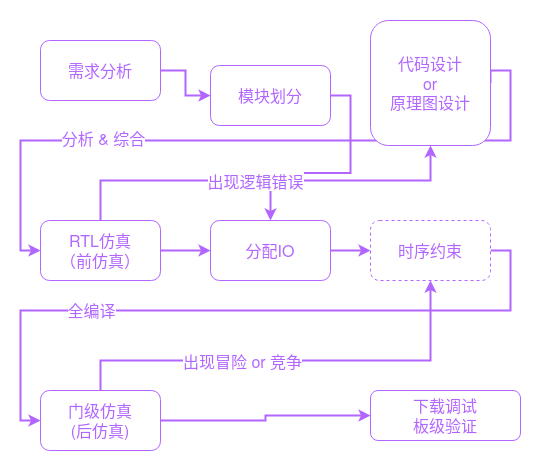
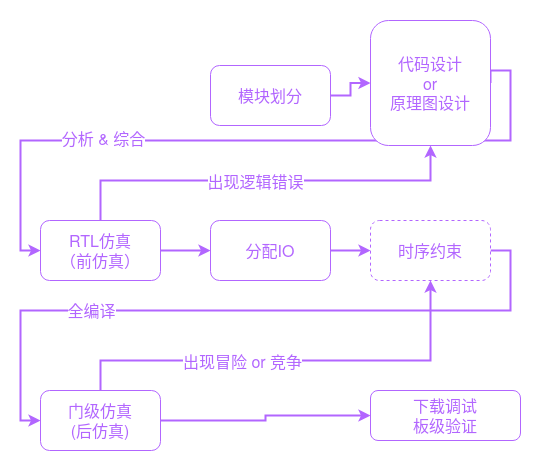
  <mxCell id="0" />
  <mxCell id="1" parent="0" />
- <mxCell id="2" style="edgeStyle=orthogonalEdgeStyle;rounded=0;orthogonalLoop=1;jettySize=auto;html=1;exitX=1;exitY=0.5;exitDx=0;exitDy=0;entryX=0;entryY=0.5;entryDx=0;entryDy=0;fontColor=#000000;strokeColor=#B266FF;strokeWidth=2;" edge="1" parent="1" source="3" target="5"><mxGeometry relative="1" as="geometry" /></mxCell>
- <mxCell id="3" value="&lt;span style=&quot;font-family: &amp;quot;helvetica neue&amp;quot;, helvetica, arial, sans-serif; font-size: 16px; text-align: left;&quot;&gt;需求分析&lt;/span&gt;" style="rounded=1;whiteSpace=wrap;html=1;labelBackgroundColor=none;labelBorderColor=none;fontColor=#B266FF;strokeColor=#B266FF;" vertex="1" parent="1"><mxGeometry x="40" y="40" width="120" height="60" as="geometry" /></mxCell>
- <mxCell id="4" style="edgeStyle=orthogonalEdgeStyle;rounded=0;orthogonalLoop=1;jettySize=auto;html=1;exitX=1;exitY=0.5;exitDx=0;exitDy=0;fontColor=#000000;strokeColor=#B266FF;strokeWidth=2;" edge="1" parent="1" source="5" target="10"><mxGeometry relative="1" as="geometry" /></mxCell>
+ <mxCell id="4" style="edgeStyle=orthogonalEdgeStyle;rounded=0;orthogonalLoop=1;jettySize=auto;html=1;exitX=1;exitY=0.5;exitDx=0;exitDy=0;entryX=0;entryY=0.5;entryDx=0;entryDy=0;fontColor=#000000;strokeColor=#B266FF;strokeWidth=2;" edge="1" parent="1" source="5" target="8"><mxGeometry relative="1" as="geometry" /></mxCell>
  <mxCell id="5" value="&lt;span style=&quot;font-family: &amp;quot;helvetica neue&amp;quot;, helvetica, arial, sans-serif; font-size: 16px; text-align: left;&quot;&gt;模块划分&lt;/span&gt;" style="rounded=1;whiteSpace=wrap;html=1;labelBackgroundColor=none;labelBorderColor=none;fontColor=#B266FF;strokeColor=#B266FF;" vertex="1" parent="1"><mxGeometry x="210" y="65" width="120" height="60" as="geometry" /></mxCell>
  <mxCell id="6" style="edgeStyle=orthogonalEdgeStyle;rounded=0;orthogonalLoop=1;jettySize=auto;html=1;exitX=1;exitY=0.5;exitDx=0;exitDy=0;entryX=0;entryY=0.5;entryDx=0;entryDy=0;labelBackgroundColor=#ffffff;strokeColor=#B266FF;strokeWidth=2;" edge="1" parent="1" source="8" target="19"><mxGeometry relative="1" as="geometry"><Array as="points"><mxPoint x="510" y="70" /><mxPoint x="510" y="140" /><mxPoint x="20" y="140" /><mxPoint x="20" y="250" /></Array></mxGeometry></mxCell>
  <mxCell id="7" value="&lt;span style=&quot;font-family: &amp;quot;helvetica neue&amp;quot; , &amp;quot;helvetica&amp;quot; , &amp;quot;arial&amp;quot; , sans-serif ; font-size: 16px ; text-align: left&quot;&gt;分析 &amp;amp; 综合&lt;/span&gt;" style="edgeLabel;html=1;align=center;verticalAlign=middle;resizable=0;points=[];labelBackgroundColor=#FFFFFF;fontColor=#B266FF;" vertex="1" connectable="0" parent="6"><mxGeometry x="0.545" y="-3" relative="1" as="geometry"><mxPoint x="48.33" as="offset" /></mxGeometry></mxCell>
  <mxCell id="8" value="&lt;span style=&quot;font-family: &amp;quot;helvetica neue&amp;quot;, helvetica, arial, sans-serif; font-size: 16px; text-align: left;&quot;&gt;代码设计&lt;br&gt;or&lt;br&gt;原理图设计&lt;/span&gt;" style="rounded=1;whiteSpace=wrap;html=1;labelBackgroundColor=none;labelBorderColor=none;fontColor=#B266FF;strokeColor=#B266FF;" vertex="1" parent="1"><mxGeometry x="370" y="20" width="120" height="125" as="geometry" /></mxCell>
  <mxCell id="9" style="edgeStyle=orthogonalEdgeStyle;rounded=0;orthogonalLoop=1;jettySize=auto;html=1;exitX=1;exitY=0.5;exitDx=0;exitDy=0;entryX=0;entryY=0.5;entryDx=0;entryDy=0;fontColor=#000000;strokeColor=#B266FF;strokeWidth=2;" edge="1" parent="1" source="10" target="22"><mxGeometry relative="1" as="geometry" /></mxCell>
  <mxCell id="10" value="&lt;span style=&quot;font-family: &amp;quot;helvetica neue&amp;quot;, helvetica, arial, sans-serif; font-size: 16px; text-align: left;&quot;&gt;分配IO&lt;/span&gt;" style="rounded=1;whiteSpace=wrap;html=1;labelBackgroundColor=none;labelBorderColor=none;fontColor=#B266FF;strokeColor=#B266FF;" vertex="1" parent="1"><mxGeometry x="210" y="220" width="120" height="60" as="geometry" /></mxCell>
  <mxCell id="11" style="edgeStyle=orthogonalEdgeStyle;rounded=0;orthogonalLoop=1;jettySize=auto;html=1;exitX=1;exitY=0.5;exitDx=0;exitDy=0;entryX=0;entryY=0.5;entryDx=0;entryDy=0;fontColor=#000000;strokeColor=#B266FF;strokeWidth=2;" edge="1" parent="1" source="14" target="23"><mxGeometry relative="1" as="geometry" /></mxCell>
  <mxCell id="12" style="edgeStyle=orthogonalEdgeStyle;rounded=0;orthogonalLoop=1;jettySize=auto;html=1;exitX=0.5;exitY=0;exitDx=0;exitDy=0;entryX=0.5;entryY=1;entryDx=0;entryDy=0;fontColor=#000000;strokeColor=#B266FF;strokeWidth=2;" edge="1" parent="1" source="14" target="22"><mxGeometry relative="1" as="geometry"><Array as="points"><mxPoint x="100" y="360" /><mxPoint x="430" y="360" /></Array></mxGeometry></mxCell>
  <mxCell id="13" value="&lt;span style=&quot;font-family: &amp;quot;helvetica neue&amp;quot; , &amp;quot;helvetica&amp;quot; , &amp;quot;arial&amp;quot; , sans-serif ; font-size: 16px ; text-align: left&quot;&gt;出现冒险 or 竞争&lt;/span&gt;" style="edgeLabel;html=1;align=center;verticalAlign=middle;resizable=0;points=[];fontSize=11;labelBackgroundColor=#ffffff;fontColor=#B266FF;" vertex="1" connectable="0" parent="12"><mxGeometry x="-0.188" relative="1" as="geometry"><mxPoint x="-7.33" as="offset" /></mxGeometry></mxCell>
  <mxCell id="14" value="&lt;span style=&quot;font-family: &amp;quot;helvetica neue&amp;quot;, helvetica, arial, sans-serif; font-size: 16px; text-align: left;&quot;&gt;门级仿真&lt;br&gt;(后仿真)&lt;br&gt;&lt;/span&gt;" style="rounded=1;whiteSpace=wrap;html=1;labelBackgroundColor=none;labelBorderColor=none;fontColor=#B266FF;strokeColor=#B266FF;" vertex="1" parent="1"><mxGeometry x="40" y="390" width="120" height="60" as="geometry" /></mxCell>
  <mxCell id="15" style="edgeStyle=orthogonalEdgeStyle;rounded=0;orthogonalLoop=1;jettySize=auto;html=1;exitX=1;exitY=0.5;exitDx=0;exitDy=0;entryX=0;entryY=0.5;entryDx=0;entryDy=0;fontColor=#000000;strokeColor=#B266FF;strokeWidth=2;" edge="1" parent="1" source="19" target="10"><mxGeometry relative="1" as="geometry" /></mxCell>
  <mxCell id="16" style="edgeStyle=orthogonalEdgeStyle;rounded=0;orthogonalLoop=1;jettySize=auto;html=1;exitX=0.5;exitY=0;exitDx=0;exitDy=0;entryX=0.5;entryY=1;entryDx=0;entryDy=0;labelBackgroundColor=#ffffff;strokeColor=#B266FF;strokeWidth=2;fontSize=11;fontColor=#B266FF;" edge="1" parent="1" source="19" target="8"><mxGeometry relative="1" as="geometry"><Array as="points"><mxPoint x="100" y="180" /><mxPoint x="430" y="180" /></Array></mxGeometry></mxCell>
  <mxCell id="17" value="&lt;span style=&quot;color: rgba(0 , 0 , 0 , 0) ; font-family: monospace ; font-size: 0px ; background-color: rgb(248 , 249 , 250)&quot;&gt;%3CmxGraphModel%3E%3Croot%3E%3CmxCell%20id%3D%220%22%2F%3E%3CmxCell%20id%3D%221%22%20parent%3D%220%22%2F%3E%3CmxCell%20id%3D%222%22%20value%3D%22%26lt%3Bspan%20style%3D%26quot%3Bfont-family%3A%20%26amp%3Bquot%3Bhelvetica%20neue%26amp%3Bquot%3B%20%2C%20%26amp%3Bquot%3Bhelvetica%26amp%3Bquot%3B%20%2C%20%26amp%3Bquot%3Barial%26amp%3Bquot%3B%20%2C%20sans-serif%20%3B%20font-size%3A%2016px%20%3B%20text-align%3A%20left%26quot%3B%26gt%3B%E5%88%86%E6%9E%90%20%26amp%3Bamp%3B%20%E7%BB%BC%E5%90%88%26lt%3B%2Fspan%26gt%3B%22%20style%3D%22edgeLabel%3Bhtml%3D1%3Balign%3Dcenter%3BverticalAlign%3Dmiddle%3Bresizable%3D0%3Bpoints%3D%5B%5D%3BlabelBackgroundColor%3D%23FFFFFF%3BfontColor%3D%23B266FF%3B%22%20vertex%3D%221%22%20connectable%3D%220%22%20parent%3D%221%22%3E%3CmxGeometry%20x%3D%22210.897%22%20y%3D%22207%22%20as%3D%22geometry%22%2F%3E%3C%2FmxCell%3E%3C%2Froot%3E%3C%2FmxGraphModel%3E&lt;/span&gt;" style="edgeLabel;html=1;align=center;verticalAlign=middle;resizable=0;points=[];fontSize=11;fontColor=#B266FF;" vertex="1" connectable="0" parent="16"><mxGeometry x="-0.202" y="1" relative="1" as="geometry"><mxPoint as="offset" /></mxGeometry></mxCell>
  <mxCell id="18" value="&lt;span style=&quot;font-family: &amp;#34;helvetica neue&amp;#34; , &amp;#34;helvetica&amp;#34; , &amp;#34;arial&amp;#34; , sans-serif ; font-size: 16px ; text-align: left&quot;&gt;出现逻辑错误&lt;/span&gt;" style="edgeLabel;html=1;align=center;verticalAlign=middle;resizable=0;points=[];fontSize=11;fontColor=#B266FF;" vertex="1" connectable="0" parent="16"><mxGeometry x="-0.147" relative="1" as="geometry"><mxPoint x="21.67" as="offset" /></mxGeometry></mxCell>
  <mxCell id="19" value="&lt;span style=&quot;font-family: &amp;quot;helvetica neue&amp;quot; , &amp;quot;helvetica&amp;quot; , &amp;quot;arial&amp;quot; , sans-serif ; font-size: 16px ; text-align: left&quot;&gt;RTL仿真&lt;/span&gt;&lt;br style=&quot;font-family: &amp;quot;helvetica neue&amp;quot; , &amp;quot;helvetica&amp;quot; , &amp;quot;arial&amp;quot; , sans-serif ; font-size: 16px ; text-align: left&quot;&gt;&lt;span style=&quot;font-family: &amp;quot;helvetica neue&amp;quot; , &amp;quot;helvetica&amp;quot; , &amp;quot;arial&amp;quot; , sans-serif ; font-size: 16px ; text-align: left&quot;&gt;（前仿真）&lt;/span&gt;&lt;span style=&quot;font-family: &amp;quot;helvetica neue&amp;quot; , &amp;quot;helvetica&amp;quot; , &amp;quot;arial&amp;quot; , sans-serif ; font-size: 16px ; text-align: left&quot;&gt;&lt;br&gt;&lt;/span&gt;" style="rounded=1;whiteSpace=wrap;html=1;labelBackgroundColor=none;labelBorderColor=none;fontColor=#B266FF;strokeColor=#B266FF;" vertex="1" parent="1"><mxGeometry x="40" y="220" width="120" height="60" as="geometry" /></mxCell>
  <mxCell id="20" style="edgeStyle=orthogonalEdgeStyle;rounded=0;orthogonalLoop=1;jettySize=auto;html=1;exitX=1;exitY=0.5;exitDx=0;exitDy=0;fontColor=#000000;entryX=0;entryY=0.5;entryDx=0;entryDy=0;labelBackgroundColor=none;strokeColor=#B266FF;strokeWidth=2;" edge="1" parent="1" source="22" target="14"><mxGeometry relative="1" as="geometry"><mxPoint x="40" y="320" as="targetPoint" /><Array as="points"><mxPoint x="510" y="250" /><mxPoint x="510" y="310" /><mxPoint x="20" y="310" /><mxPoint x="20" y="420" /></Array></mxGeometry></mxCell>
  <mxCell id="21" value="&lt;span style=&quot;font-family: &amp;quot;helvetica neue&amp;quot; , &amp;quot;helvetica&amp;quot; , &amp;quot;arial&amp;quot; , sans-serif ; font-size: 16px ; text-align: left&quot;&gt;全编译&lt;/span&gt;" style="edgeLabel;html=1;align=center;verticalAlign=middle;resizable=0;points=[];labelBackgroundColor=#ffffff;fontColor=#B266FF;" vertex="1" connectable="0" parent="20"><mxGeometry x="0.551" y="-1" relative="1" as="geometry"><mxPoint x="43.5" as="offset" /></mxGeometry></mxCell>
  <mxCell id="22" value="&lt;span style=&quot;font-family: &amp;quot;helvetica neue&amp;quot;, helvetica, arial, sans-serif; font-size: 16px; text-align: left;&quot;&gt;时序约束&lt;/span&gt;" style="rounded=1;whiteSpace=wrap;html=1;labelBackgroundColor=none;labelBorderColor=none;fontColor=#B266FF;strokeColor=#B266FF;dashed=1;" vertex="1" parent="1"><mxGeometry x="370" y="220" width="120" height="60" as="geometry" /></mxCell>
  <mxCell id="23" value="&lt;span style=&quot;font-family: &amp;quot;helvetica neue&amp;quot;, helvetica, arial, sans-serif; font-size: 16px; text-align: left;&quot;&gt;下载调试&lt;br&gt;板级验证&lt;br&gt;&lt;/span&gt;" style="rounded=1;whiteSpace=wrap;html=1;labelBackgroundColor=none;labelBorderColor=none;fontColor=#B266FF;strokeColor=#B266FF;" vertex="1" parent="1"><mxGeometry x="370" y="390" width="150" height="50" as="geometry" /></mxCell>
